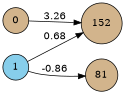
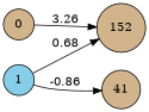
  digraph {
    rankdir=LR
    node [fillcolor=tan shape=circle style=filled]
    n1 [label=0]
    n2 [label=152]
    n3 [fillcolor=skyblue label=1]
-   n4 [label=81]
+   n4 [label=41]
    n1 -> n2 [label=3.26]
    n3 -> n2 [label=0.68]
    n3 -> n4 [label=-0.86]
  }
